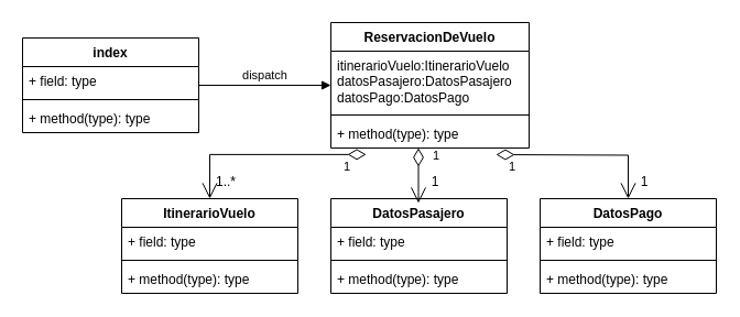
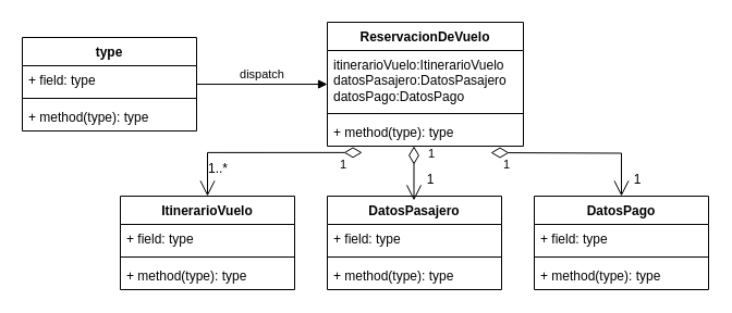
  <mxCell id="0" />
  <mxCell id="1" parent="0" />
- <mxCell id="2" value="index" style="swimlane;fontStyle=1;align=center;verticalAlign=top;childLayout=stackLayout;horizontal=1;startSize=26;horizontalStack=0;resizeParent=1;resizeParentMax=0;resizeLast=0;collapsible=1;marginBottom=0;whiteSpace=wrap;html=1;" vertex="1" parent="1"><mxGeometry x="20" y="34" width="160" height="86" as="geometry" /></mxCell>
+ <mxCell id="2" value="type" style="swimlane;fontStyle=1;align=center;verticalAlign=top;childLayout=stackLayout;horizontal=1;startSize=26;horizontalStack=0;resizeParent=1;resizeParentMax=0;resizeLast=0;collapsible=1;marginBottom=0;whiteSpace=wrap;html=1;" vertex="1" parent="1"><mxGeometry x="20" y="34" width="160" height="86" as="geometry" /></mxCell>
  <mxCell id="3" value="+ field: type" style="text;strokeColor=none;fillColor=none;align=left;verticalAlign=top;spacingLeft=4;spacingRight=4;overflow=hidden;rotatable=0;points=[[0,0.5],[1,0.5]];portConstraint=eastwest;whiteSpace=wrap;html=1;" vertex="1" parent="2"><mxGeometry y="26" width="160" height="26" as="geometry" /></mxCell>
  <mxCell id="4" value="" style="line;strokeWidth=1;fillColor=none;align=left;verticalAlign=middle;spacingTop=-1;spacingLeft=3;spacingRight=3;rotatable=0;labelPosition=right;points=[];portConstraint=eastwest;strokeColor=inherit;" vertex="1" parent="2"><mxGeometry y="52" width="160" height="8" as="geometry" /></mxCell>
  <mxCell id="5" value="+ method(type): type" style="text;strokeColor=none;fillColor=none;align=left;verticalAlign=top;spacingLeft=4;spacingRight=4;overflow=hidden;rotatable=0;points=[[0,0.5],[1,0.5]];portConstraint=eastwest;whiteSpace=wrap;html=1;" vertex="1" parent="2"><mxGeometry y="60" width="160" height="26" as="geometry" /></mxCell>
  <mxCell id="6" value="ReservacionDeVuelo" style="swimlane;fontStyle=1;align=center;verticalAlign=top;childLayout=stackLayout;horizontal=1;startSize=26;horizontalStack=0;resizeParent=1;resizeParentMax=0;resizeLast=0;collapsible=1;marginBottom=0;whiteSpace=wrap;html=1;" vertex="1" parent="1"><mxGeometry x="300" y="20" width="180" height="114" as="geometry" /></mxCell>
  <mxCell id="7" value="itinerarioVuelo:ItinerarioVuelo&lt;br&gt;datosPasajero:DatosPasajero&lt;br&gt;datosPago:DatosPago" style="text;strokeColor=none;fillColor=none;align=left;verticalAlign=top;spacingLeft=4;spacingRight=4;overflow=hidden;rotatable=0;points=[[0,0.5],[1,0.5]];portConstraint=eastwest;whiteSpace=wrap;html=1;" vertex="1" parent="6"><mxGeometry y="26" width="180" height="54" as="geometry" /></mxCell>
  <mxCell id="8" value="" style="line;strokeWidth=1;fillColor=none;align=left;verticalAlign=middle;spacingTop=-1;spacingLeft=3;spacingRight=3;rotatable=0;labelPosition=right;points=[];portConstraint=eastwest;strokeColor=inherit;" vertex="1" parent="6"><mxGeometry y="80" width="180" height="8" as="geometry" /></mxCell>
  <mxCell id="9" value="+ method(type): type" style="text;strokeColor=none;fillColor=none;align=left;verticalAlign=top;spacingLeft=4;spacingRight=4;overflow=hidden;rotatable=0;points=[[0,0.5],[1,0.5]];portConstraint=eastwest;whiteSpace=wrap;html=1;" vertex="1" parent="6"><mxGeometry y="88" width="180" height="26" as="geometry" /></mxCell>
  <mxCell id="10" value="ItinerarioVuelo" style="swimlane;fontStyle=1;align=center;verticalAlign=top;childLayout=stackLayout;horizontal=1;startSize=26;horizontalStack=0;resizeParent=1;resizeParentMax=0;resizeLast=0;collapsible=1;marginBottom=0;whiteSpace=wrap;html=1;" vertex="1" parent="1"><mxGeometry x="110" y="180" width="160" height="86" as="geometry" /></mxCell>
  <mxCell id="11" value="+ field: type" style="text;strokeColor=none;fillColor=none;align=left;verticalAlign=top;spacingLeft=4;spacingRight=4;overflow=hidden;rotatable=0;points=[[0,0.5],[1,0.5]];portConstraint=eastwest;whiteSpace=wrap;html=1;" vertex="1" parent="10"><mxGeometry y="26" width="160" height="26" as="geometry" /></mxCell>
  <mxCell id="12" value="" style="line;strokeWidth=1;fillColor=none;align=left;verticalAlign=middle;spacingTop=-1;spacingLeft=3;spacingRight=3;rotatable=0;labelPosition=right;points=[];portConstraint=eastwest;strokeColor=inherit;" vertex="1" parent="10"><mxGeometry y="52" width="160" height="8" as="geometry" /></mxCell>
  <mxCell id="13" value="+ method(type): type" style="text;strokeColor=none;fillColor=none;align=left;verticalAlign=top;spacingLeft=4;spacingRight=4;overflow=hidden;rotatable=0;points=[[0,0.5],[1,0.5]];portConstraint=eastwest;whiteSpace=wrap;html=1;" vertex="1" parent="10"><mxGeometry y="60" width="160" height="26" as="geometry" /></mxCell>
  <mxCell id="14" value="DatosPasajero" style="swimlane;fontStyle=1;align=center;verticalAlign=top;childLayout=stackLayout;horizontal=1;startSize=26;horizontalStack=0;resizeParent=1;resizeParentMax=0;resizeLast=0;collapsible=1;marginBottom=0;whiteSpace=wrap;html=1;" vertex="1" parent="1"><mxGeometry x="300" y="180" width="160" height="86" as="geometry" /></mxCell>
  <mxCell id="15" value="+ field: type" style="text;strokeColor=none;fillColor=none;align=left;verticalAlign=top;spacingLeft=4;spacingRight=4;overflow=hidden;rotatable=0;points=[[0,0.5],[1,0.5]];portConstraint=eastwest;whiteSpace=wrap;html=1;" vertex="1" parent="14"><mxGeometry y="26" width="160" height="26" as="geometry" /></mxCell>
  <mxCell id="16" value="" style="line;strokeWidth=1;fillColor=none;align=left;verticalAlign=middle;spacingTop=-1;spacingLeft=3;spacingRight=3;rotatable=0;labelPosition=right;points=[];portConstraint=eastwest;strokeColor=inherit;" vertex="1" parent="14"><mxGeometry y="52" width="160" height="8" as="geometry" /></mxCell>
  <mxCell id="17" value="+ method(type): type" style="text;strokeColor=none;fillColor=none;align=left;verticalAlign=top;spacingLeft=4;spacingRight=4;overflow=hidden;rotatable=0;points=[[0,0.5],[1,0.5]];portConstraint=eastwest;whiteSpace=wrap;html=1;" vertex="1" parent="14"><mxGeometry y="60" width="160" height="26" as="geometry" /></mxCell>
  <mxCell id="18" value="DatosPago" style="swimlane;fontStyle=1;align=center;verticalAlign=top;childLayout=stackLayout;horizontal=1;startSize=26;horizontalStack=0;resizeParent=1;resizeParentMax=0;resizeLast=0;collapsible=1;marginBottom=0;whiteSpace=wrap;html=1;" vertex="1" parent="1"><mxGeometry x="490" y="180" width="160" height="86" as="geometry" /></mxCell>
  <mxCell id="19" value="+ field: type" style="text;strokeColor=none;fillColor=none;align=left;verticalAlign=top;spacingLeft=4;spacingRight=4;overflow=hidden;rotatable=0;points=[[0,0.5],[1,0.5]];portConstraint=eastwest;whiteSpace=wrap;html=1;" vertex="1" parent="18"><mxGeometry y="26" width="160" height="26" as="geometry" /></mxCell>
  <mxCell id="20" value="" style="line;strokeWidth=1;fillColor=none;align=left;verticalAlign=middle;spacingTop=-1;spacingLeft=3;spacingRight=3;rotatable=0;labelPosition=right;points=[];portConstraint=eastwest;strokeColor=inherit;" vertex="1" parent="18"><mxGeometry y="52" width="160" height="8" as="geometry" /></mxCell>
  <mxCell id="21" value="+ method(type): type" style="text;strokeColor=none;fillColor=none;align=left;verticalAlign=top;spacingLeft=4;spacingRight=4;overflow=hidden;rotatable=0;points=[[0,0.5],[1,0.5]];portConstraint=eastwest;whiteSpace=wrap;html=1;" vertex="1" parent="18"><mxGeometry y="60" width="160" height="26" as="geometry" /></mxCell>
  <mxCell id="22" value="dispatch" style="html=1;verticalAlign=bottom;endArrow=block;edgeStyle=elbowEdgeStyle;elbow=vertical;curved=0;rounded=0;" edge="1" parent="1"><mxGeometry width="80" relative="1" as="geometry"><mxPoint x="180" y="77" as="sourcePoint" /><mxPoint x="300" y="76.5" as="targetPoint" /></mxGeometry></mxCell>
  <mxCell id="23" value="1" style="endArrow=open;html=1;endSize=12;startArrow=diamondThin;startSize=14;startFill=0;edgeStyle=orthogonalEdgeStyle;align=left;verticalAlign=bottom;rounded=0;entryX=0.5;entryY=0;entryDx=0;entryDy=0;exitX=0.178;exitY=1.226;exitDx=0;exitDy=0;exitPerimeter=0;" edge="1" parent="1" source="9" target="10"><mxGeometry x="-0.758" y="20" relative="1" as="geometry"><mxPoint x="250" y="130" as="sourcePoint" /><mxPoint x="410" y="130" as="targetPoint" /><mxPoint as="offset" /></mxGeometry></mxCell>
  <mxCell id="24" value="1" style="endArrow=open;html=1;endSize=12;startArrow=diamondThin;startSize=14;startFill=0;edgeStyle=orthogonalEdgeStyle;align=left;verticalAlign=bottom;rounded=0;" edge="1" parent="1"><mxGeometry x="-0.36" y="11" relative="1" as="geometry"><mxPoint x="379.5" y="134" as="sourcePoint" /><mxPoint x="379.5" y="184" as="targetPoint" /><Array as="points"><mxPoint x="379.5" y="174" /><mxPoint x="379.5" y="174" /></Array><mxPoint as="offset" /></mxGeometry></mxCell>
  <mxCell id="25" value="1" style="endArrow=open;html=1;endSize=12;startArrow=diamondThin;startSize=14;startFill=0;edgeStyle=orthogonalEdgeStyle;align=left;verticalAlign=bottom;rounded=0;entryX=0.5;entryY=0;entryDx=0;entryDy=0;" edge="1" parent="1" target="18"><mxGeometry x="-0.875" y="-20" relative="1" as="geometry"><mxPoint x="450" y="140" as="sourcePoint" /><mxPoint x="610" y="140" as="targetPoint" /><mxPoint as="offset" /></mxGeometry></mxCell>
- <mxCell id="26" value="1..*" style="text;html=1;strokeColor=none;fillColor=none;align=center;verticalAlign=middle;whiteSpace=wrap;rounded=0;" vertex="1" parent="1"><mxGeometry x="190" y="150" width="30" height="30" as="geometry" /></mxCell>
+ <mxCell id="26" value="1..*" style="text;html=1;strokeColor=none;fillColor=none;align=center;verticalAlign=middle;whiteSpace=wrap;rounded=0;" vertex="1" parent="1"><mxGeometry x="185" y="140" width="30" height="30" as="geometry" /></mxCell>
  <mxCell id="27" value="1" style="text;html=1;strokeColor=none;fillColor=none;align=center;verticalAlign=middle;whiteSpace=wrap;rounded=0;" vertex="1" parent="1"><mxGeometry x="380" y="150" width="30" height="30" as="geometry" /></mxCell>
  <mxCell id="28" value="1" style="text;html=1;strokeColor=none;fillColor=none;align=center;verticalAlign=middle;whiteSpace=wrap;rounded=0;" vertex="1" parent="1"><mxGeometry x="570" y="150" width="30" height="30" as="geometry" /></mxCell>
